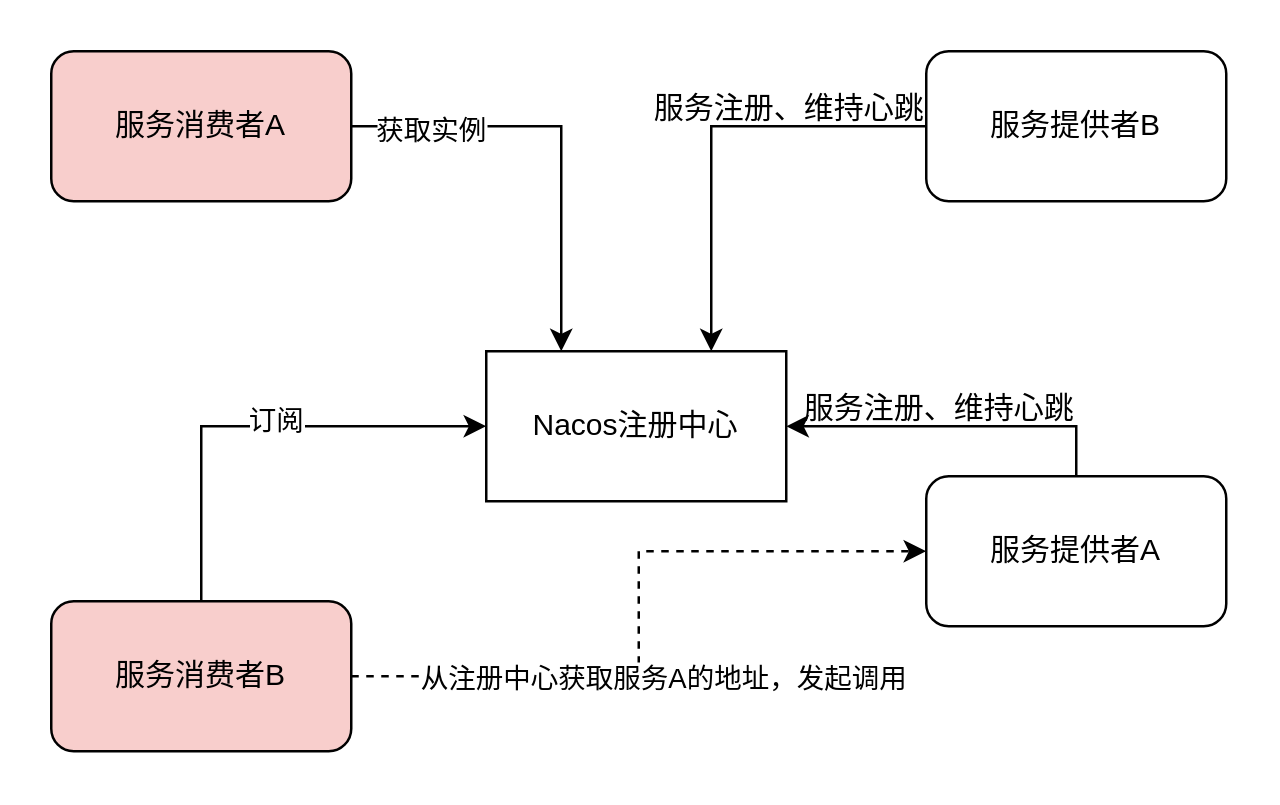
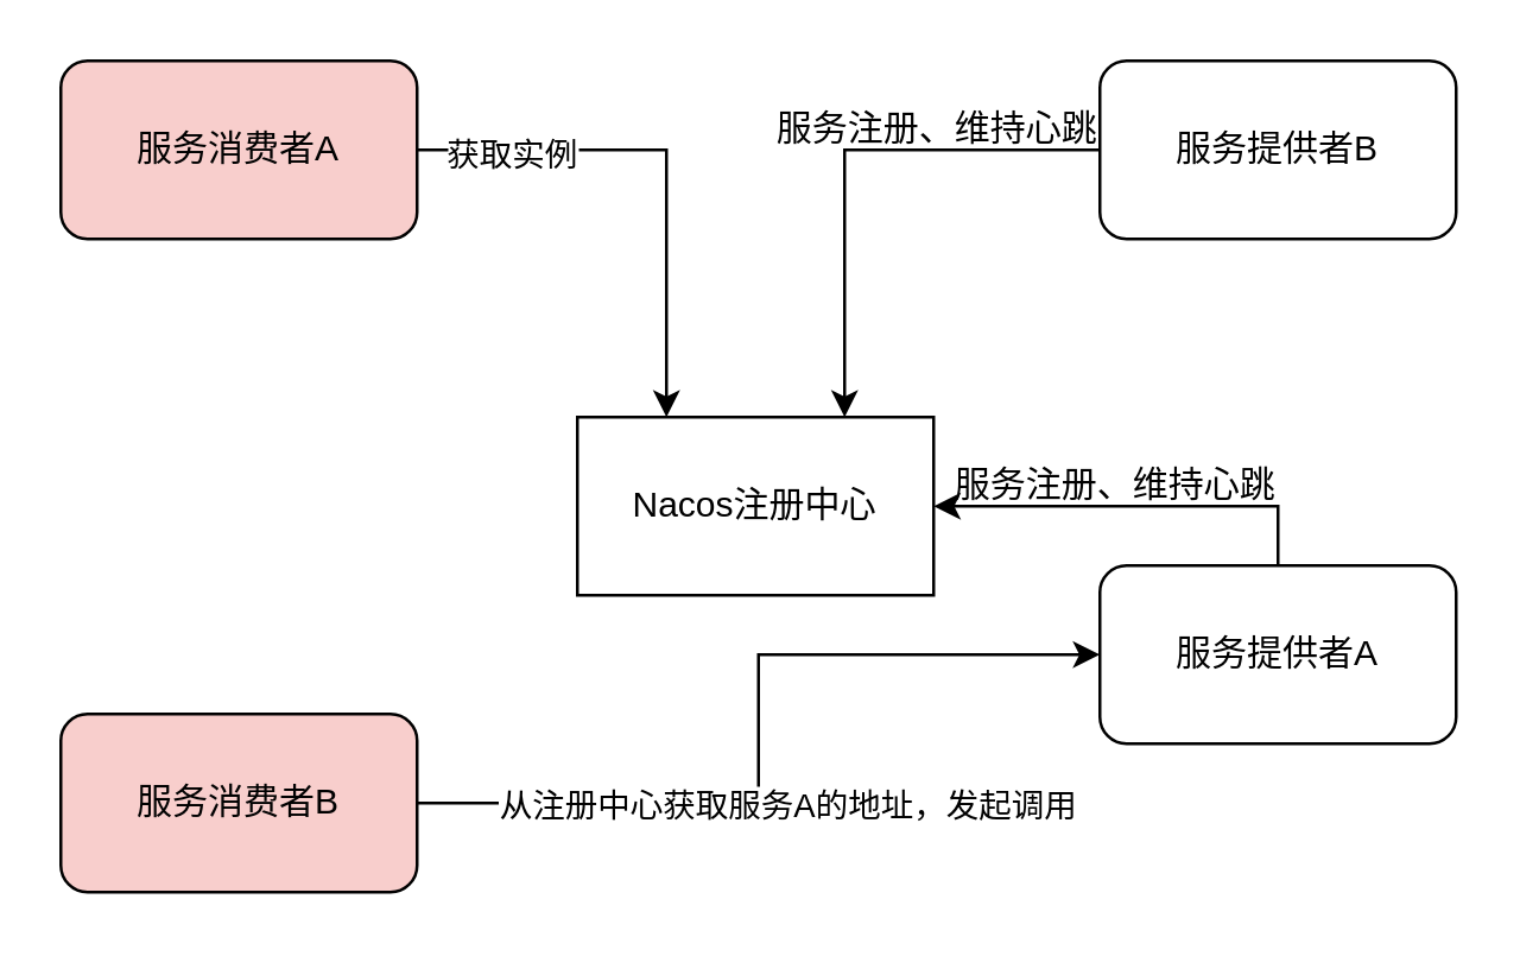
  <mxCell id="0" />
  <mxCell id="1" parent="0" />
  <mxCell id="2" style="edgeStyle=orthogonalEdgeStyle;rounded=0;orthogonalLoop=1;jettySize=auto;html=1;exitX=0.5;exitY=0;exitDx=0;exitDy=0;entryX=1;entryY=0.5;entryDx=0;entryDy=0;" edge="1" parent="1" source="3" target="14"><mxGeometry relative="1" as="geometry" /></mxCell>
  <mxCell id="3" value="服务提供者A" style="rounded=1;whiteSpace=wrap;html=1;" vertex="1" parent="1"><mxGeometry x="370" y="190" width="120" height="60" as="geometry" /></mxCell>
- <mxCell id="4" style="edgeStyle=orthogonalEdgeStyle;rounded=0;orthogonalLoop=1;jettySize=auto;html=1;exitX=0.5;exitY=0;exitDx=0;exitDy=0;entryX=0;entryY=0.5;entryDx=0;entryDy=0;" edge="1" parent="1" source="8" target="14"><mxGeometry relative="1" as="geometry" /></mxCell>
- <mxCell id="5" value="订阅" style="edgeLabel;html=1;align=center;verticalAlign=middle;resizable=0;points=[];" vertex="1" connectable="0" parent="4"><mxGeometry x="0.072" y="3" relative="1" as="geometry"><mxPoint as="offset" /></mxGeometry></mxCell>
- <mxCell id="6" style="edgeStyle=orthogonalEdgeStyle;rounded=0;orthogonalLoop=1;jettySize=auto;html=1;exitX=1;exitY=0.5;exitDx=0;exitDy=0;entryX=0;entryY=0.5;entryDx=0;entryDy=0;dashed=1;" edge="1" parent="1" source="8" target="3"><mxGeometry relative="1" as="geometry" /></mxCell>
+ <mxCell id="6" style="edgeStyle=orthogonalEdgeStyle;rounded=0;orthogonalLoop=1;jettySize=auto;html=1;exitX=1;exitY=0.5;exitDx=0;exitDy=0;entryX=0;entryY=0.5;entryDx=0;entryDy=0;" edge="1" parent="1" source="8" target="3"><mxGeometry relative="1" as="geometry" /></mxCell>
  <mxCell id="7" value="从注册中心获取服务A的地址，发起调用" style="edgeLabel;html=1;align=center;verticalAlign=middle;resizable=0;points=[];" vertex="1" connectable="0" parent="6"><mxGeometry x="-0.433" y="1" relative="1" as="geometry"><mxPoint x="45" y="1" as="offset" /></mxGeometry></mxCell>
  <mxCell id="8" value="服务消费者B" style="rounded=1;whiteSpace=wrap;html=1;fillColor=#f8cecc;" vertex="1" parent="1"><mxGeometry x="20" y="240" width="120" height="60" as="geometry" /></mxCell>
  <mxCell id="9" value="" style="edgeStyle=orthogonalEdgeStyle;rounded=0;orthogonalLoop=1;jettySize=auto;html=1;entryX=0.75;entryY=0;entryDx=0;entryDy=0;" edge="1" parent="1" source="10" target="14"><mxGeometry relative="1" as="geometry"><mxPoint x="290" y="60" as="targetPoint" /></mxGeometry></mxCell>
  <mxCell id="10" value="服务提供者B" style="rounded=1;whiteSpace=wrap;html=1;" vertex="1" parent="1"><mxGeometry x="370" y="20" width="120" height="60" as="geometry" /></mxCell>
  <mxCell id="11" style="edgeStyle=orthogonalEdgeStyle;rounded=0;orthogonalLoop=1;jettySize=auto;html=1;exitX=1;exitY=0.5;exitDx=0;exitDy=0;entryX=0.25;entryY=0;entryDx=0;entryDy=0;" edge="1" parent="1" source="13" target="14"><mxGeometry relative="1" as="geometry" /></mxCell>
  <mxCell id="12" value="获取实例" style="edgeLabel;html=1;align=center;verticalAlign=middle;resizable=0;points=[];" vertex="1" connectable="0" parent="11"><mxGeometry x="-0.642" y="-1" relative="1" as="geometry"><mxPoint as="offset" /></mxGeometry></mxCell>
  <mxCell id="13" value="服务消费者A" style="rounded=1;whiteSpace=wrap;html=1;fillColor=#f8cecc;" vertex="1" parent="1"><mxGeometry x="20" y="20" width="120" height="60" as="geometry" /></mxCell>
  <mxCell id="14" value="Nacos注册中心" style="rounded=0;whiteSpace=wrap;html=1;" vertex="1" parent="1"><mxGeometry x="194" y="140" width="120" height="60" as="geometry" /></mxCell>
  <mxCell id="15" value="服务注册、维持心跳" style="text;html=1;align=center;verticalAlign=middle;resizable=0;points=[];autosize=1;strokeColor=none;fillColor=none;" vertex="1" parent="1"><mxGeometry x="250" y="28" width="130" height="30" as="geometry" /></mxCell>
  <mxCell id="16" value="服务注册、维持心跳" style="text;html=1;align=center;verticalAlign=middle;resizable=0;points=[];autosize=1;strokeColor=none;fillColor=none;" vertex="1" parent="1"><mxGeometry x="310" y="148" width="130" height="30" as="geometry" /></mxCell>
